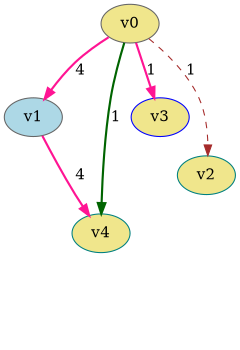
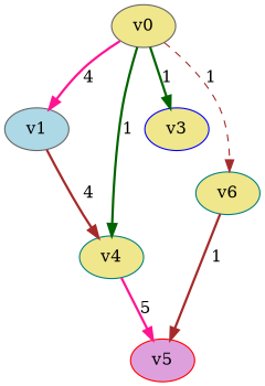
  digraph {
    node [color=gray40 fillcolor=khaki style=filled]
    edge [color=brown style=bold]
    v1 [fillcolor=lightblue]
    v0
-   v2 [color=teal]
+   v2 [color=teal label=v6]
    v3 [color=blue]
    v4 [color=teal]
-   v1 -> v4 [color=deeppink label=4]
+   v5 [color=red fillcolor=plum]
+   v1 -> v4 [label=4]
    v0 -> v1 [color=deeppink label=4]
    v0 -> v2 [label=1 style=dashed]
-   v0 -> v3 [color=deeppink label=1]
+   v0 -> v3 [color=darkgreen label=1]
    v0 -> v4 [color=darkgreen label=1]
+   v2 -> v5 [label=1]
+   v4 -> v5 [color=deeppink label=5]
  }
